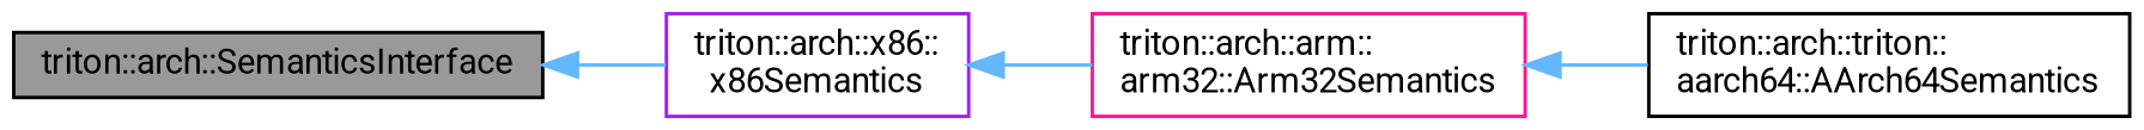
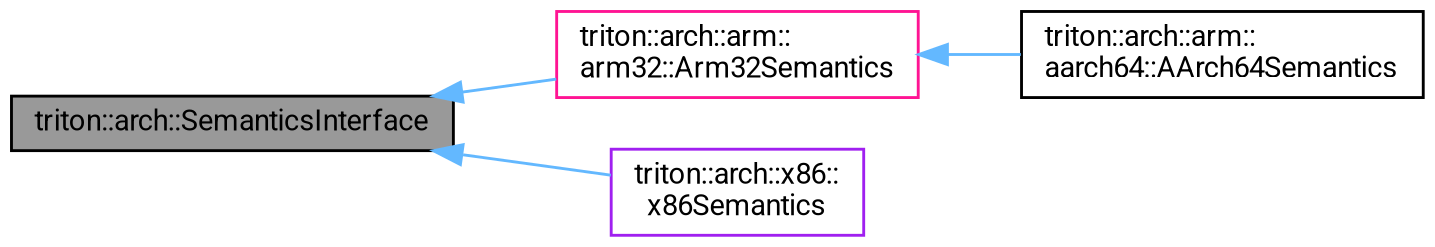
  digraph {
    fontname=Roboto
    rankdir=LR
    node [color=black fillcolor=white fontname=Roboto fontsize=10 shape=box style=filled]
    edge [color=steelblue1 dir=back fontname=Roboto fontsize=10 labelfontname=Helvetica labelfontsize=10 style=solid]
    n1 [fillcolor=grey60 fontcolor=black height=0.2 label="triton::arch::SemanticsInterface" width=0.4]
    n2 [color=deeppink height=0.2 label="triton::arch::arm::\larm32::Arm32Semantics" width=0.4]
    n3 [color=purple height=0.2 label="triton::arch::x86::\lx86Semantics" width=0.4]
-   n4 [height=0.2 label="triton::arch::triton::\laarch64::AArch64Semantics" width=0.4]
-   n3 -> n2
+   n4 [height=0.2 label="triton::arch::arm::\laarch64::AArch64Semantics" width=0.4]
+   n1 -> n2
    n1 -> n3
    n2 -> n4
  }
